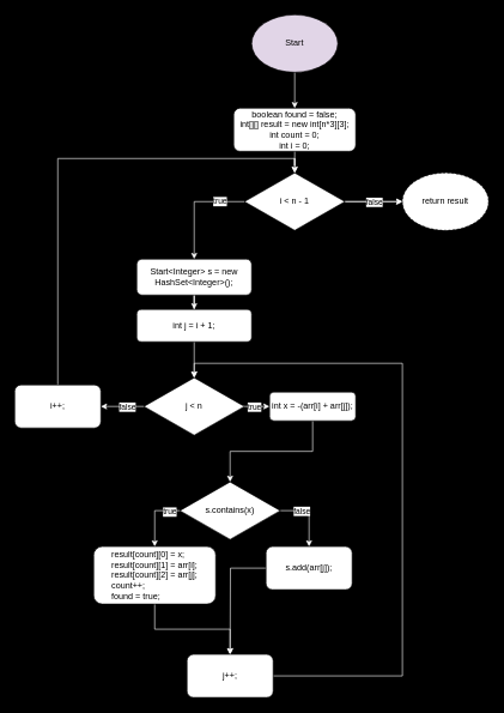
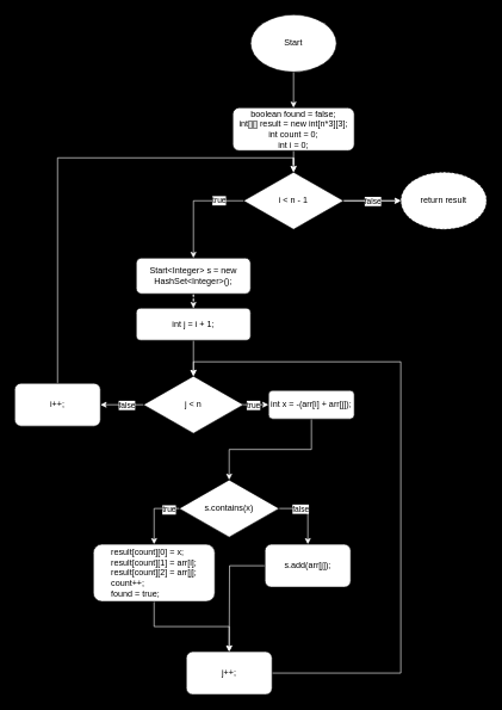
  <mxCell id="0" />
  <mxCell id="1" parent="0" />
  <mxCell id="2" style="edgeStyle=orthogonalEdgeStyle;rounded=0;orthogonalLoop=1;jettySize=auto;html=1;exitX=0.5;exitY=1;exitDx=0;exitDy=0;entryX=0.5;entryY=0;entryDx=0;entryDy=0;strokeColor=#FFFFFF;" edge="1" parent="1" source="3" target="5"><mxGeometry relative="1" as="geometry" /></mxCell>
- <mxCell id="3" value="Start" style="ellipse;whiteSpace=wrap;html=1;fillColor=#e1d5e7;" vertex="1" parent="1"><mxGeometry x="350" y="20" width="120" height="80" as="geometry" /></mxCell>
+ <mxCell id="3" value="Start" style="ellipse;whiteSpace=wrap;html=1;" vertex="1" parent="1"><mxGeometry x="350" y="20" width="120" height="80" as="geometry" /></mxCell>
  <mxCell id="4" style="edgeStyle=orthogonalEdgeStyle;rounded=0;orthogonalLoop=1;jettySize=auto;html=1;exitX=0.5;exitY=1;exitDx=0;exitDy=0;strokeColor=#FFFFFF;" edge="1" parent="1" source="5" target="11"><mxGeometry relative="1" as="geometry" /></mxCell>
  <mxCell id="5" value="boolean found = false; &lt;br&gt;  int[][] result = new int[n*3][3];&lt;br&gt;        int count = 0;&lt;br&gt;int i = 0;&lt;div style=&quot;display:none&quot; id=&quot;SDCloudData&quot;&gt;&lt;/div&gt;" style="rounded=1;whiteSpace=wrap;html=1;" vertex="1" parent="1"><mxGeometry x="325" y="150" width="170" height="60" as="geometry" /></mxCell>
  <mxCell id="6" style="edgeStyle=orthogonalEdgeStyle;rounded=0;orthogonalLoop=1;jettySize=auto;html=1;exitX=1;exitY=0.5;exitDx=0;exitDy=0;entryX=0;entryY=0.5;entryDx=0;entryDy=0;strokeColor=#FFFFFF;" edge="1" parent="1" source="11" target="12"><mxGeometry relative="1" as="geometry" /></mxCell>
  <mxCell id="7" value="" style="edgeStyle=orthogonalEdgeStyle;rounded=0;orthogonalLoop=1;jettySize=auto;html=1;strokeColor=#FFFFFF;" edge="1" parent="1" source="11" target="12"><mxGeometry relative="1" as="geometry" /></mxCell>
  <mxCell id="8" value="false" style="edgeLabel;html=1;align=center;verticalAlign=middle;resizable=0;points=[];" vertex="1" connectable="0" parent="7"><mxGeometry x="0.011" relative="1" as="geometry"><mxPoint as="offset" /></mxGeometry></mxCell>
  <mxCell id="9" value="" style="edgeStyle=orthogonalEdgeStyle;rounded=0;orthogonalLoop=1;jettySize=auto;exitX=0;exitY=0.5;exitDx=0;exitDy=0;fontColor=#FFFFFF;strokeColor=#FFFFFF;entryX=0.5;entryY=0;entryDx=0;entryDy=0;html=1;align=center;" edge="1" parent="1" source="11" target="14"><mxGeometry relative="1" as="geometry"><mxPoint x="180" y="310" as="targetPoint" /></mxGeometry></mxCell>
  <mxCell id="10" value="true" style="edgeLabel;html=1;align=center;verticalAlign=middle;resizable=0;points=[];" vertex="1" connectable="0" parent="9"><mxGeometry x="-0.529" y="-1" relative="1" as="geometry"><mxPoint as="offset" /></mxGeometry></mxCell>
  <mxCell id="11" value="i &amp;lt; n - 1" style="rhombus;whiteSpace=wrap;html=1;" vertex="1" parent="1"><mxGeometry x="340" y="240" width="140" height="80" as="geometry" /></mxCell>
  <mxCell id="12" value="return result" style="ellipse;whiteSpace=wrap;html=1;dashed=1;" vertex="1" parent="1"><mxGeometry x="560" y="240" width="120" height="80" as="geometry" /></mxCell>
- <mxCell id="13" style="edgeStyle=orthogonalEdgeStyle;rounded=0;orthogonalLoop=1;jettySize=auto;html=1;entryX=0.5;entryY=0;entryDx=0;entryDy=0;strokeColor=#FFFFFF;" edge="1" parent="1" source="14" target="16"><mxGeometry relative="1" as="geometry"><mxPoint x="180" y="420" as="targetPoint" /></mxGeometry></mxCell>
+ <mxCell id="13" style="edgeStyle=orthogonalEdgeStyle;rounded=0;orthogonalLoop=1;jettySize=auto;html=1;entryX=0.5;entryY=0;entryDx=0;entryDy=0;strokeColor=#FFFFFF;dashed=1;" edge="1" parent="1" source="14" target="16"><mxGeometry relative="1" as="geometry"><mxPoint x="180" y="420" as="targetPoint" /></mxGeometry></mxCell>
  <mxCell id="14" value="Start&amp;lt;Integer&amp;gt; s = new HashSet&amp;lt;Integer&amp;gt;();" style="rounded=1;whiteSpace=wrap;html=1;" vertex="1" parent="1"><mxGeometry x="190" y="360" width="160" height="50" as="geometry" /></mxCell>
  <mxCell id="15" value="" style="edgeStyle=orthogonalEdgeStyle;rounded=0;orthogonalLoop=1;jettySize=auto;html=1;entryX=0.5;entryY=0;entryDx=0;entryDy=0;strokeColor=#FFFFFF;" edge="1" parent="1" source="16" target="22"><mxGeometry relative="1" as="geometry" /></mxCell>
  <mxCell id="16" value="int j = i + 1;" style="rounded=1;whiteSpace=wrap;html=1;" vertex="1" parent="1"><mxGeometry x="190" y="430" width="160" height="45" as="geometry" /></mxCell>
  <mxCell id="17" style="edgeStyle=orthogonalEdgeStyle;rounded=0;orthogonalLoop=1;jettySize=auto;html=1;exitX=1;exitY=0.5;exitDx=0;exitDy=0;strokeColor=#FFFFFF;" edge="1" parent="1" source="22" target="24"><mxGeometry relative="1" as="geometry"><mxPoint x="300" y="590" as="targetPoint" /><Array as="points"><mxPoint x="320" y="565" /></Array></mxGeometry></mxCell>
  <mxCell id="18" value="true" style="edgeLabel;html=1;align=center;verticalAlign=middle;resizable=0;points=[];" vertex="1" connectable="0" parent="17"><mxGeometry x="0.421" relative="1" as="geometry"><mxPoint as="offset" /></mxGeometry></mxCell>
  <mxCell id="19" style="edgeStyle=orthogonalEdgeStyle;rounded=0;orthogonalLoop=1;jettySize=auto;html=1;exitX=0;exitY=0.5;exitDx=0;exitDy=0;entryX=1;entryY=0.5;entryDx=0;entryDy=0;" edge="1" parent="1" source="22" target="37"><mxGeometry relative="1" as="geometry" /></mxCell>
  <mxCell id="20" style="edgeStyle=orthogonalEdgeStyle;rounded=0;orthogonalLoop=1;jettySize=auto;html=1;exitX=0;exitY=0.5;exitDx=0;exitDy=0;entryX=1;entryY=0.5;entryDx=0;entryDy=0;strokeColor=#FFFFFF;" edge="1" parent="1" source="22" target="37"><mxGeometry relative="1" as="geometry" /></mxCell>
  <mxCell id="21" value="false" style="edgeLabel;html=1;align=center;verticalAlign=middle;resizable=0;points=[];" vertex="1" connectable="0" parent="20"><mxGeometry x="-0.205" relative="1" as="geometry"><mxPoint as="offset" /></mxGeometry></mxCell>
  <mxCell id="22" value="j &amp;lt; n" style="rhombus;whiteSpace=wrap;html=1;" vertex="1" parent="1"><mxGeometry x="200" y="525" width="140" height="80" as="geometry" /></mxCell>
  <mxCell id="23" style="edgeStyle=orthogonalEdgeStyle;rounded=0;orthogonalLoop=1;jettySize=auto;html=1;entryX=0.5;entryY=0;entryDx=0;entryDy=0;strokeColor=#FFFFFF;" edge="1" parent="1" source="24" target="29"><mxGeometry relative="1" as="geometry" /></mxCell>
  <mxCell id="24" value="int x = -(arr[i] + arr[j]);" style="rounded=1;whiteSpace=wrap;html=1;" vertex="1" parent="1"><mxGeometry x="375" y="545" width="120" height="40" as="geometry" /></mxCell>
  <mxCell id="25" style="edgeStyle=orthogonalEdgeStyle;rounded=0;orthogonalLoop=1;jettySize=auto;html=1;exitX=0;exitY=0.5;exitDx=0;exitDy=0;entryX=0.5;entryY=0;entryDx=0;entryDy=0;strokeColor=#FFFFFF;" edge="1" parent="1" source="29" target="31"><mxGeometry relative="1" as="geometry" /></mxCell>
  <mxCell id="26" value="true" style="edgeLabel;html=1;align=center;verticalAlign=middle;resizable=0;points=[];" vertex="1" connectable="0" parent="25"><mxGeometry x="-0.64" y="1" relative="1" as="geometry"><mxPoint as="offset" /></mxGeometry></mxCell>
  <mxCell id="27" style="edgeStyle=orthogonalEdgeStyle;rounded=0;orthogonalLoop=1;jettySize=auto;html=1;exitX=1;exitY=0.5;exitDx=0;exitDy=0;entryX=0.5;entryY=0;entryDx=0;entryDy=0;strokeColor=#FFFFFF;" edge="1" parent="1" source="29" target="33"><mxGeometry relative="1" as="geometry" /></mxCell>
  <mxCell id="28" value="false" style="edgeLabel;html=1;align=center;verticalAlign=middle;resizable=0;points=[];" vertex="1" connectable="0" parent="27"><mxGeometry x="-0.356" relative="1" as="geometry"><mxPoint as="offset" /></mxGeometry></mxCell>
  <mxCell id="29" value="s.contains(x)" style="rhombus;whiteSpace=wrap;html=1;" vertex="1" parent="1"><mxGeometry x="250" y="670" width="140" height="80" as="geometry" /></mxCell>
  <mxCell id="30" style="edgeStyle=orthogonalEdgeStyle;rounded=0;orthogonalLoop=1;jettySize=auto;html=1;entryX=0.5;entryY=0;entryDx=0;entryDy=0;strokeColor=#FFFFFF;" edge="1" parent="1" source="31" target="35"><mxGeometry relative="1" as="geometry" /></mxCell>
  <mxCell id="31" value="&lt;div style=&quot;text-align: justify;&quot;&gt;&lt;span style=&quot;background-color: initial;&quot;&gt;result[count][0] = x;&lt;/span&gt;&lt;/div&gt;&lt;div style=&quot;text-align: justify;&quot;&gt;result[count][1] = arr[i];&lt;/div&gt;&lt;div style=&quot;text-align: justify;&quot;&gt;result[count][2] = arr[j];&lt;/div&gt;&lt;div style=&quot;text-align: justify;&quot;&gt;count++;&lt;/div&gt;&lt;div style=&quot;text-align: justify;&quot;&gt;found = true;&lt;/div&gt;" style="rounded=1;whiteSpace=wrap;html=1;" vertex="1" parent="1"><mxGeometry x="130" y="760" width="170" height="80" as="geometry" /></mxCell>
  <mxCell id="32" style="edgeStyle=orthogonalEdgeStyle;rounded=0;orthogonalLoop=1;jettySize=auto;html=1;strokeColor=#FFFFFF;" edge="1" parent="1" source="33"><mxGeometry relative="1" as="geometry"><mxPoint x="320" y="910" as="targetPoint" /></mxGeometry></mxCell>
  <mxCell id="33" value="s.add(arr[j]);" style="rounded=1;whiteSpace=wrap;html=1;" vertex="1" parent="1"><mxGeometry x="370" y="760" width="120" height="60" as="geometry" /></mxCell>
  <mxCell id="34" style="edgeStyle=orthogonalEdgeStyle;rounded=0;orthogonalLoop=1;jettySize=auto;html=1;entryX=0.5;entryY=0;entryDx=0;entryDy=0;strokeColor=#FFFFFF;" edge="1" parent="1" source="35" target="22"><mxGeometry relative="1" as="geometry"><Array as="points"><mxPoint x="560" y="940" /><mxPoint x="560" y="505" /><mxPoint x="270" y="505" /></Array></mxGeometry></mxCell>
  <mxCell id="35" value="j++;" style="rounded=1;whiteSpace=wrap;html=1;" vertex="1" parent="1"><mxGeometry x="260" y="910" width="120" height="60" as="geometry" /></mxCell>
  <mxCell id="36" style="edgeStyle=orthogonalEdgeStyle;rounded=0;orthogonalLoop=1;jettySize=auto;html=1;entryX=0.5;entryY=0;entryDx=0;entryDy=0;strokeColor=#FFFFFF;" edge="1" parent="1" source="37" target="11"><mxGeometry relative="1" as="geometry"><Array as="points"><mxPoint x="80" y="220" /><mxPoint x="410" y="220" /></Array></mxGeometry></mxCell>
  <mxCell id="37" value="i++;" style="rounded=1;whiteSpace=wrap;html=1;" vertex="1" parent="1"><mxGeometry x="20" y="535" width="120" height="60" as="geometry" /></mxCell>
